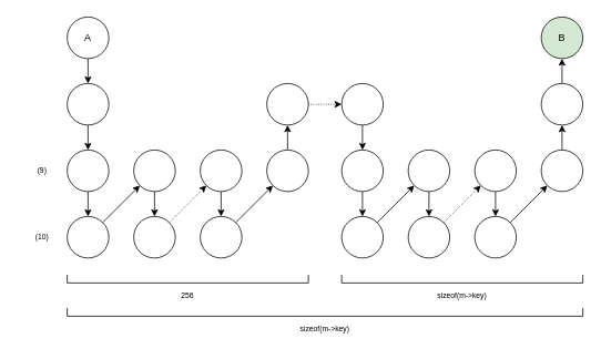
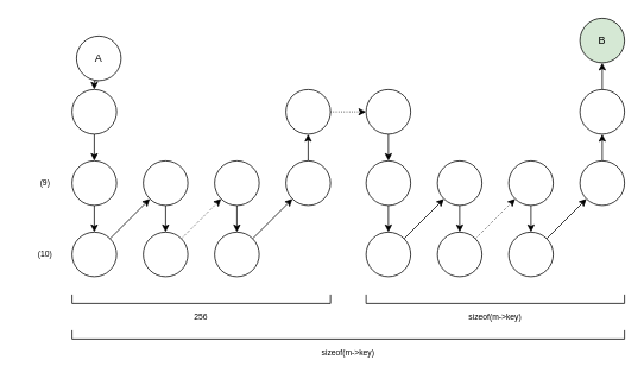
  <mxCell id="0" />
  <mxCell id="1" parent="0" />
  <mxCell id="2" style="rounded=0;orthogonalLoop=1;jettySize=auto;html=1;exitX=0.5;exitY=1;exitDx=0;exitDy=0;entryX=0.5;entryY=0;entryDx=0;entryDy=0;fontSize=9;edgeStyle=orthogonalEdgeStyle;" edge="1" parent="1" source="3" target="5"><mxGeometry relative="1" as="geometry" /></mxCell>
- <mxCell id="3" value="A" style="ellipse;whiteSpace=wrap;html=1;aspect=fixed;" vertex="1" parent="1"><mxGeometry x="80" y="20" width="50" height="50" as="geometry" /></mxCell>
+ <mxCell id="3" value="A" style="ellipse;whiteSpace=wrap;html=1;aspect=fixed;" vertex="1" parent="1"><mxGeometry x="85" y="40" width="50" height="50" as="geometry" /></mxCell>
  <mxCell id="4" style="edgeStyle=orthogonalEdgeStyle;rounded=0;orthogonalLoop=1;jettySize=auto;html=1;exitX=0.5;exitY=1;exitDx=0;exitDy=0;entryX=0.5;entryY=0;entryDx=0;entryDy=0;fontSize=9;" edge="1" parent="1" source="5" target="7"><mxGeometry relative="1" as="geometry" /></mxCell>
  <mxCell id="5" value="" style="ellipse;whiteSpace=wrap;html=1;aspect=fixed;" vertex="1" parent="1"><mxGeometry x="80" y="100" width="50" height="50" as="geometry" /></mxCell>
  <mxCell id="6" style="edgeStyle=orthogonalEdgeStyle;rounded=0;orthogonalLoop=1;jettySize=auto;html=1;exitX=0.5;exitY=1;exitDx=0;exitDy=0;entryX=0.5;entryY=0;entryDx=0;entryDy=0;fontSize=9;" edge="1" parent="1" source="7" target="9"><mxGeometry relative="1" as="geometry" /></mxCell>
  <mxCell id="7" value="" style="ellipse;whiteSpace=wrap;html=1;aspect=fixed;" vertex="1" parent="1"><mxGeometry x="80" y="180" width="50" height="50" as="geometry" /></mxCell>
  <mxCell id="8" style="rounded=0;orthogonalLoop=1;jettySize=auto;html=1;exitX=1;exitY=0;exitDx=0;exitDy=0;entryX=0;entryY=1;entryDx=0;entryDy=0;fontSize=9;" edge="1" parent="1" source="9" target="11"><mxGeometry relative="1" as="geometry" /></mxCell>
  <mxCell id="9" value="" style="ellipse;whiteSpace=wrap;html=1;aspect=fixed;" vertex="1" parent="1"><mxGeometry x="80" y="260" width="50" height="50" as="geometry" /></mxCell>
  <mxCell id="10" style="edgeStyle=none;rounded=0;orthogonalLoop=1;jettySize=auto;html=1;exitX=0.5;exitY=1;exitDx=0;exitDy=0;entryX=0.5;entryY=0;entryDx=0;entryDy=0;fontSize=9;" edge="1" parent="1" source="11" target="13"><mxGeometry relative="1" as="geometry" /></mxCell>
  <mxCell id="11" value="" style="ellipse;whiteSpace=wrap;html=1;aspect=fixed;" vertex="1" parent="1"><mxGeometry x="160" y="180" width="50" height="50" as="geometry" /></mxCell>
  <mxCell id="12" style="edgeStyle=none;rounded=0;orthogonalLoop=1;jettySize=auto;html=1;exitX=1;exitY=0;exitDx=0;exitDy=0;entryX=0;entryY=1;entryDx=0;entryDy=0;fontSize=9;dashed=1;dashPattern=1 2;" edge="1" parent="1" source="13" target="15"><mxGeometry relative="1" as="geometry" /></mxCell>
  <mxCell id="13" value="" style="ellipse;whiteSpace=wrap;html=1;aspect=fixed;" vertex="1" parent="1"><mxGeometry x="160" y="260" width="50" height="50" as="geometry" /></mxCell>
  <mxCell id="14" style="edgeStyle=none;rounded=0;orthogonalLoop=1;jettySize=auto;html=1;exitX=0.5;exitY=1;exitDx=0;exitDy=0;entryX=0.5;entryY=0;entryDx=0;entryDy=0;fontSize=9;" edge="1" parent="1" source="15" target="17"><mxGeometry relative="1" as="geometry" /></mxCell>
  <mxCell id="15" value="" style="ellipse;whiteSpace=wrap;html=1;aspect=fixed;" vertex="1" parent="1"><mxGeometry x="240" y="180" width="50" height="50" as="geometry" /></mxCell>
  <mxCell id="16" style="edgeStyle=none;rounded=0;orthogonalLoop=1;jettySize=auto;html=1;exitX=1;exitY=0;exitDx=0;exitDy=0;entryX=0;entryY=1;entryDx=0;entryDy=0;fontSize=9;" edge="1" parent="1" source="17" target="19"><mxGeometry relative="1" as="geometry" /></mxCell>
  <mxCell id="17" value="" style="ellipse;whiteSpace=wrap;html=1;aspect=fixed;" vertex="1" parent="1"><mxGeometry x="240" y="260" width="50" height="50" as="geometry" /></mxCell>
  <mxCell id="18" style="edgeStyle=none;rounded=0;orthogonalLoop=1;jettySize=auto;html=1;exitX=0.5;exitY=0;exitDx=0;exitDy=0;entryX=0.5;entryY=1;entryDx=0;entryDy=0;fontSize=9;" edge="1" parent="1" source="19" target="21"><mxGeometry relative="1" as="geometry" /></mxCell>
  <mxCell id="19" value="" style="ellipse;whiteSpace=wrap;html=1;aspect=fixed;" vertex="1" parent="1"><mxGeometry x="320" y="180" width="50" height="50" as="geometry" /></mxCell>
  <mxCell id="20" style="edgeStyle=none;rounded=0;orthogonalLoop=1;jettySize=auto;html=1;exitX=1;exitY=0.5;exitDx=0;exitDy=0;entryX=0;entryY=0.5;entryDx=0;entryDy=0;fontSize=9;dashed=1;dashPattern=1 2;" edge="1" parent="1" source="21" target="23"><mxGeometry relative="1" as="geometry" /></mxCell>
  <mxCell id="21" value="" style="ellipse;whiteSpace=wrap;html=1;aspect=fixed;" vertex="1" parent="1"><mxGeometry x="320" y="100" width="50" height="50" as="geometry" /></mxCell>
  <mxCell id="22" style="edgeStyle=orthogonalEdgeStyle;rounded=0;orthogonalLoop=1;jettySize=auto;html=1;exitX=0.5;exitY=1;exitDx=0;exitDy=0;entryX=0.5;entryY=0;entryDx=0;entryDy=0;fontSize=9;" edge="1" parent="1" source="23" target="25"><mxGeometry relative="1" as="geometry" /></mxCell>
  <mxCell id="23" value="" style="ellipse;whiteSpace=wrap;html=1;aspect=fixed;" vertex="1" parent="1"><mxGeometry x="410" y="100" width="50" height="50" as="geometry" /></mxCell>
  <mxCell id="24" style="edgeStyle=orthogonalEdgeStyle;rounded=0;orthogonalLoop=1;jettySize=auto;html=1;exitX=0.5;exitY=1;exitDx=0;exitDy=0;entryX=0.5;entryY=0;entryDx=0;entryDy=0;fontSize=9;" edge="1" parent="1" source="25" target="27"><mxGeometry relative="1" as="geometry" /></mxCell>
  <mxCell id="25" value="" style="ellipse;whiteSpace=wrap;html=1;aspect=fixed;" vertex="1" parent="1"><mxGeometry x="410" y="180" width="50" height="50" as="geometry" /></mxCell>
  <mxCell id="26" style="rounded=0;orthogonalLoop=1;jettySize=auto;html=1;exitX=1;exitY=0;exitDx=0;exitDy=0;entryX=0;entryY=1;entryDx=0;entryDy=0;fontSize=9;" edge="1" parent="1" source="27" target="29"><mxGeometry relative="1" as="geometry" /></mxCell>
  <mxCell id="27" value="" style="ellipse;whiteSpace=wrap;html=1;aspect=fixed;" vertex="1" parent="1"><mxGeometry x="410" y="260" width="50" height="50" as="geometry" /></mxCell>
  <mxCell id="28" style="edgeStyle=none;rounded=0;orthogonalLoop=1;jettySize=auto;html=1;exitX=0.5;exitY=1;exitDx=0;exitDy=0;entryX=0.5;entryY=0;entryDx=0;entryDy=0;fontSize=9;" edge="1" parent="1" source="29" target="31"><mxGeometry relative="1" as="geometry" /></mxCell>
  <mxCell id="29" value="" style="ellipse;whiteSpace=wrap;html=1;aspect=fixed;" vertex="1" parent="1"><mxGeometry x="490" y="180" width="50" height="50" as="geometry" /></mxCell>
  <mxCell id="30" style="edgeStyle=none;rounded=0;orthogonalLoop=1;jettySize=auto;html=1;exitX=1;exitY=0;exitDx=0;exitDy=0;entryX=0;entryY=1;entryDx=0;entryDy=0;fontSize=9;dashed=1;dashPattern=1 2;" edge="1" parent="1" source="31" target="33"><mxGeometry relative="1" as="geometry" /></mxCell>
  <mxCell id="31" value="" style="ellipse;whiteSpace=wrap;html=1;aspect=fixed;" vertex="1" parent="1"><mxGeometry x="490" y="260" width="50" height="50" as="geometry" /></mxCell>
  <mxCell id="32" style="edgeStyle=none;rounded=0;orthogonalLoop=1;jettySize=auto;html=1;exitX=0.5;exitY=1;exitDx=0;exitDy=0;entryX=0.5;entryY=0;entryDx=0;entryDy=0;fontSize=9;" edge="1" parent="1" source="33" target="35"><mxGeometry relative="1" as="geometry" /></mxCell>
  <mxCell id="33" value="" style="ellipse;whiteSpace=wrap;html=1;aspect=fixed;" vertex="1" parent="1"><mxGeometry x="570" y="180" width="50" height="50" as="geometry" /></mxCell>
  <mxCell id="34" style="edgeStyle=none;rounded=0;orthogonalLoop=1;jettySize=auto;html=1;exitX=1;exitY=0;exitDx=0;exitDy=0;entryX=0;entryY=1;entryDx=0;entryDy=0;fontSize=9;" edge="1" parent="1" source="35" target="37"><mxGeometry relative="1" as="geometry" /></mxCell>
  <mxCell id="35" value="" style="ellipse;whiteSpace=wrap;html=1;aspect=fixed;" vertex="1" parent="1"><mxGeometry x="570" y="260" width="50" height="50" as="geometry" /></mxCell>
  <mxCell id="36" style="edgeStyle=none;rounded=0;orthogonalLoop=1;jettySize=auto;html=1;exitX=0.5;exitY=0;exitDx=0;exitDy=0;entryX=0.5;entryY=1;entryDx=0;entryDy=0;fontSize=9;" edge="1" parent="1" source="37" target="39"><mxGeometry relative="1" as="geometry" /></mxCell>
  <mxCell id="37" value="" style="ellipse;whiteSpace=wrap;html=1;aspect=fixed;" vertex="1" parent="1"><mxGeometry x="650" y="180" width="50" height="50" as="geometry" /></mxCell>
  <mxCell id="38" style="edgeStyle=none;rounded=0;orthogonalLoop=1;jettySize=auto;html=1;entryX=0.5;entryY=1;entryDx=0;entryDy=0;fontSize=9;" edge="1" parent="1" source="39" target="40"><mxGeometry relative="1" as="geometry" /></mxCell>
  <mxCell id="39" value="" style="ellipse;whiteSpace=wrap;html=1;aspect=fixed;" vertex="1" parent="1"><mxGeometry x="650" y="100" width="50" height="50" as="geometry" /></mxCell>
  <mxCell id="40" value="B" style="ellipse;whiteSpace=wrap;html=1;aspect=fixed;fillColor=#d5e8d4;" vertex="1" parent="1"><mxGeometry x="650" y="20" width="50" height="50" as="geometry" /></mxCell>
  <mxCell id="41" value="" style="group" vertex="1" connectable="0" parent="1"><mxGeometry x="80" y="330" width="290" height="10" as="geometry" /></mxCell>
  <mxCell id="42" value="" style="endArrow=none;html=1;rounded=0;fontSize=9;" edge="1" parent="41"><mxGeometry width="50" height="50" relative="1" as="geometry"><mxPoint y="10" as="sourcePoint" /><mxPoint x="290" y="10" as="targetPoint" /></mxGeometry></mxCell>
  <mxCell id="43" value="" style="endArrow=none;html=1;rounded=0;fontSize=9;" edge="1" parent="41"><mxGeometry width="50" height="50" relative="1" as="geometry"><mxPoint x="290" y="10" as="sourcePoint" /><mxPoint x="290" as="targetPoint" /></mxGeometry></mxCell>
  <mxCell id="44" value="" style="endArrow=none;html=1;rounded=0;fontSize=9;" edge="1" parent="41"><mxGeometry width="50" height="50" relative="1" as="geometry"><mxPoint y="10" as="sourcePoint" /><mxPoint as="targetPoint" /></mxGeometry></mxCell>
  <mxCell id="45" value="" style="group" vertex="1" connectable="0" parent="1"><mxGeometry x="410" y="330" width="290" height="10" as="geometry" /></mxCell>
  <mxCell id="46" value="" style="endArrow=none;html=1;rounded=0;fontSize=9;" edge="1" parent="45"><mxGeometry width="50" height="50" relative="1" as="geometry"><mxPoint y="10" as="sourcePoint" /><mxPoint x="290" y="10" as="targetPoint" /></mxGeometry></mxCell>
  <mxCell id="47" value="" style="endArrow=none;html=1;rounded=0;fontSize=9;" edge="1" parent="45"><mxGeometry width="50" height="50" relative="1" as="geometry"><mxPoint x="290" y="10" as="sourcePoint" /><mxPoint x="290" as="targetPoint" /></mxGeometry></mxCell>
  <mxCell id="48" value="" style="endArrow=none;html=1;rounded=0;fontSize=9;" edge="1" parent="45"><mxGeometry width="50" height="50" relative="1" as="geometry"><mxPoint y="10" as="sourcePoint" /><mxPoint as="targetPoint" /></mxGeometry></mxCell>
  <mxCell id="49" value="256" style="text;html=1;strokeColor=none;fillColor=none;align=center;verticalAlign=middle;whiteSpace=wrap;rounded=0;fontSize=9;" vertex="1" parent="1"><mxGeometry x="175" y="340" width="100" height="30" as="geometry" /></mxCell>
  <mxCell id="50" value="sizeof(m-&amp;gt;key)" style="text;html=1;strokeColor=none;fillColor=none;align=center;verticalAlign=middle;whiteSpace=wrap;rounded=0;fontSize=9;" vertex="1" parent="1"><mxGeometry x="505" y="340" width="100" height="30" as="geometry" /></mxCell>
  <mxCell id="51" value="" style="group" vertex="1" connectable="0" parent="1"><mxGeometry x="80" y="370" width="620" height="10" as="geometry" /></mxCell>
  <mxCell id="52" value="" style="endArrow=none;html=1;rounded=0;fontSize=9;" edge="1" parent="51"><mxGeometry width="50" height="50" relative="1" as="geometry"><mxPoint y="10" as="sourcePoint" /><mxPoint x="620" y="10" as="targetPoint" /></mxGeometry></mxCell>
  <mxCell id="53" value="" style="endArrow=none;html=1;rounded=0;fontSize=9;" edge="1" parent="51"><mxGeometry width="50" height="50" relative="1" as="geometry"><mxPoint x="620" y="10" as="sourcePoint" /><mxPoint x="620" as="targetPoint" /></mxGeometry></mxCell>
  <mxCell id="54" value="" style="endArrow=none;html=1;rounded=0;fontSize=9;" edge="1" parent="51"><mxGeometry width="50" height="50" relative="1" as="geometry"><mxPoint y="10" as="sourcePoint" /><mxPoint as="targetPoint" /></mxGeometry></mxCell>
  <mxCell id="55" value="sizeof(m-&amp;gt;key)" style="text;html=1;strokeColor=none;fillColor=none;align=center;verticalAlign=middle;whiteSpace=wrap;rounded=0;fontSize=9;" vertex="1" parent="1"><mxGeometry x="320" y="380" width="140" height="30" as="geometry" /></mxCell>
  <mxCell id="56" value="(9)" style="text;html=1;strokeColor=none;fillColor=none;align=center;verticalAlign=middle;whiteSpace=wrap;rounded=0;fontSize=9;" vertex="1" parent="1"><mxGeometry x="20" y="190" width="60" height="30" as="geometry" /></mxCell>
  <mxCell id="57" value="(10)" style="text;html=1;strokeColor=none;fillColor=none;align=center;verticalAlign=middle;whiteSpace=wrap;rounded=0;fontSize=9;" vertex="1" parent="1"><mxGeometry x="20" y="270" width="60" height="30" as="geometry" /></mxCell>
